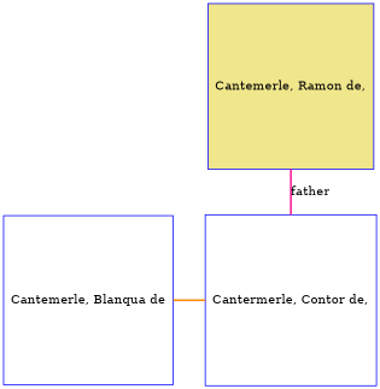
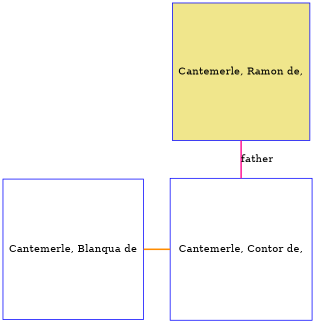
  digraph {
    node [color=blue fillcolor=white regular=1 shape=box style=filled]
    edge [dir=none style=bold]
    n1 [label="Cantemerle, Blanqua de"]
-   n2 [label="Cantermerle, Contor de,"]
+   n2 [label="Cantemerle, Contor de,"]
    n3 [fillcolor=khaki label="Cantemerle, Ramon de,"]
    subgraph sub_1 {
      rank=same
      n1
      n2
    }
    n1 -> n2 [color=darkorange]
    n3 -> n2 [arrowsize=0.0 color=deeppink label=father]
  }
